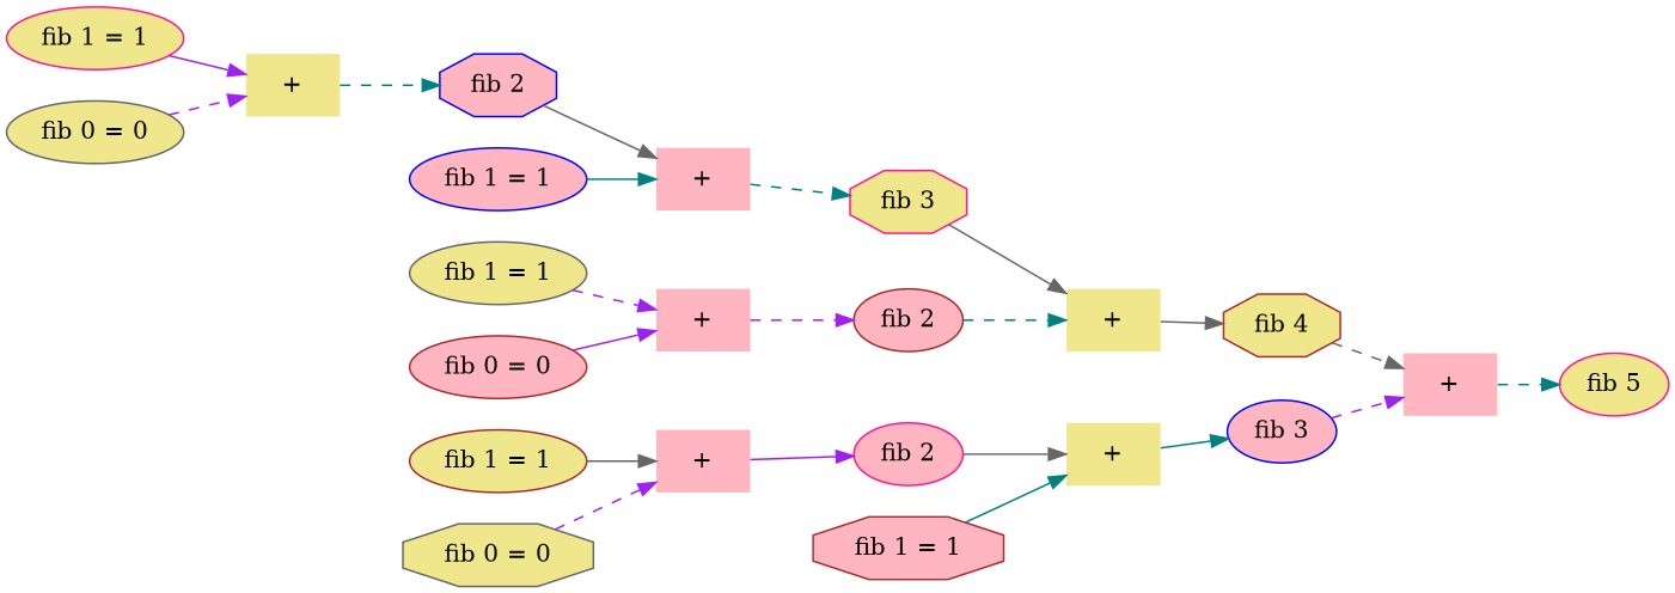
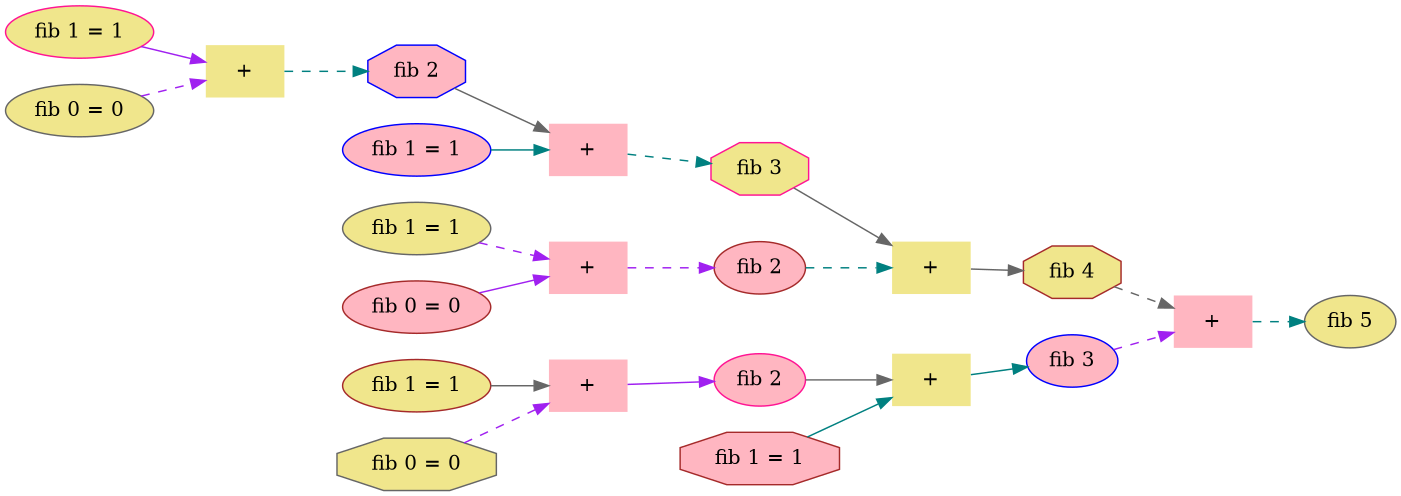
  digraph {
    rankdir=LR
    node [style=filled fillcolor=khaki color=brown shape=ellipse]
    edge [color=purple style=solid]
-   n1 [label="fib 5" color=deeppink]
+   n1 [label="fib 5" color=gray40]
    n2 [label="+" shape=none fillcolor=lightpink]
    n3 [label="fib 4" shape=octagon]
    n4 [label="fib 3" fillcolor=lightpink color=blue]
    n5 [label="+" shape=none color=gray40]
    n6 [label="fib 3" color=deeppink shape=octagon]
    n7 [label="fib 2" fillcolor=lightpink]
    n8 [label="+" shape=none color=gray40]
    n9 [label="fib 2" fillcolor=lightpink color=deeppink]
    n10 [label="fib 1 = 1" fillcolor=lightpink shape=octagon]
    n11 [label="+" shape=none fillcolor=lightpink color=deeppink]
    n12 [label="fib 2" fillcolor=lightpink color=blue shape=octagon]
    n13 [label="fib 1 = 1" fillcolor=lightpink color=blue]
    n14 [label="+" shape=none fillcolor=lightpink]
    n15 [label="fib 1 = 1" color=gray40]
    n16 [label="fib 0 = 0" fillcolor=lightpink]
    n17 [label="+" shape=none fillcolor=lightpink color=gray40]
    n18 [label="fib 1 = 1"]
    n19 [label="fib 0 = 0" color=gray40 shape=octagon]
    n20 [label="+" shape=none color=gray40]
    n21 [label="fib 1 = 1" color=deeppink]
    n22 [label="fib 0 = 0" color=gray40]
    n2 -> n1 [color=teal style=dashed]
    n3 -> n2 [color=gray40 style=dashed]
    n4 -> n2 [style=dashed]
    n5 -> n3 [color=gray40]
    n6 -> n5 [color=gray40]
    n7 -> n5 [color=teal style=dashed]
    n8 -> n4 [color=teal]
    n9 -> n8 [color=gray40]
    n10 -> n8 [color=teal]
    n11 -> n6 [color=teal style=dashed]
    n12 -> n11 [color=gray40]
    n13 -> n11 [color=teal]
    n14 -> n7 [style=dashed]
    n15 -> n14 [style=dashed]
    n16 -> n14
    n17 -> n9
    n18 -> n17 [color=gray40]
    n19 -> n17 [style=dashed]
    n20 -> n12 [color=teal style=dashed]
    n21 -> n20
    n22 -> n20 [style=dashed]
  }
